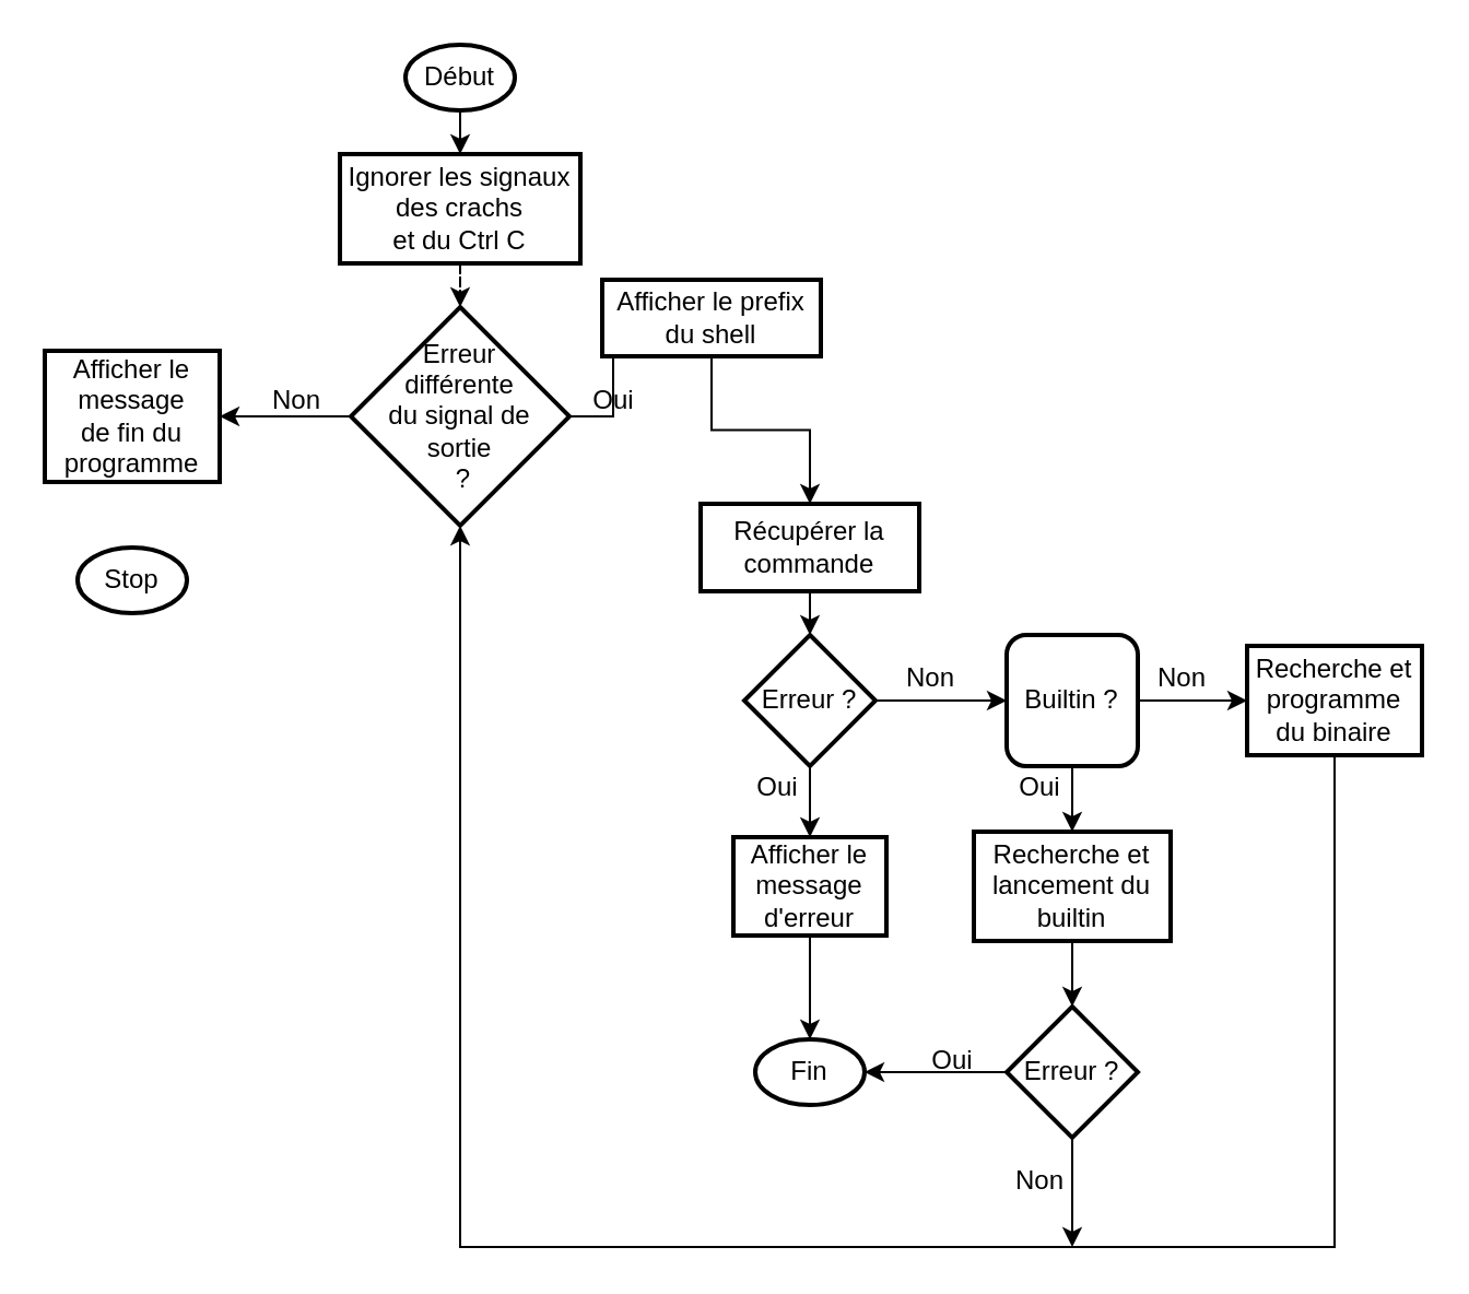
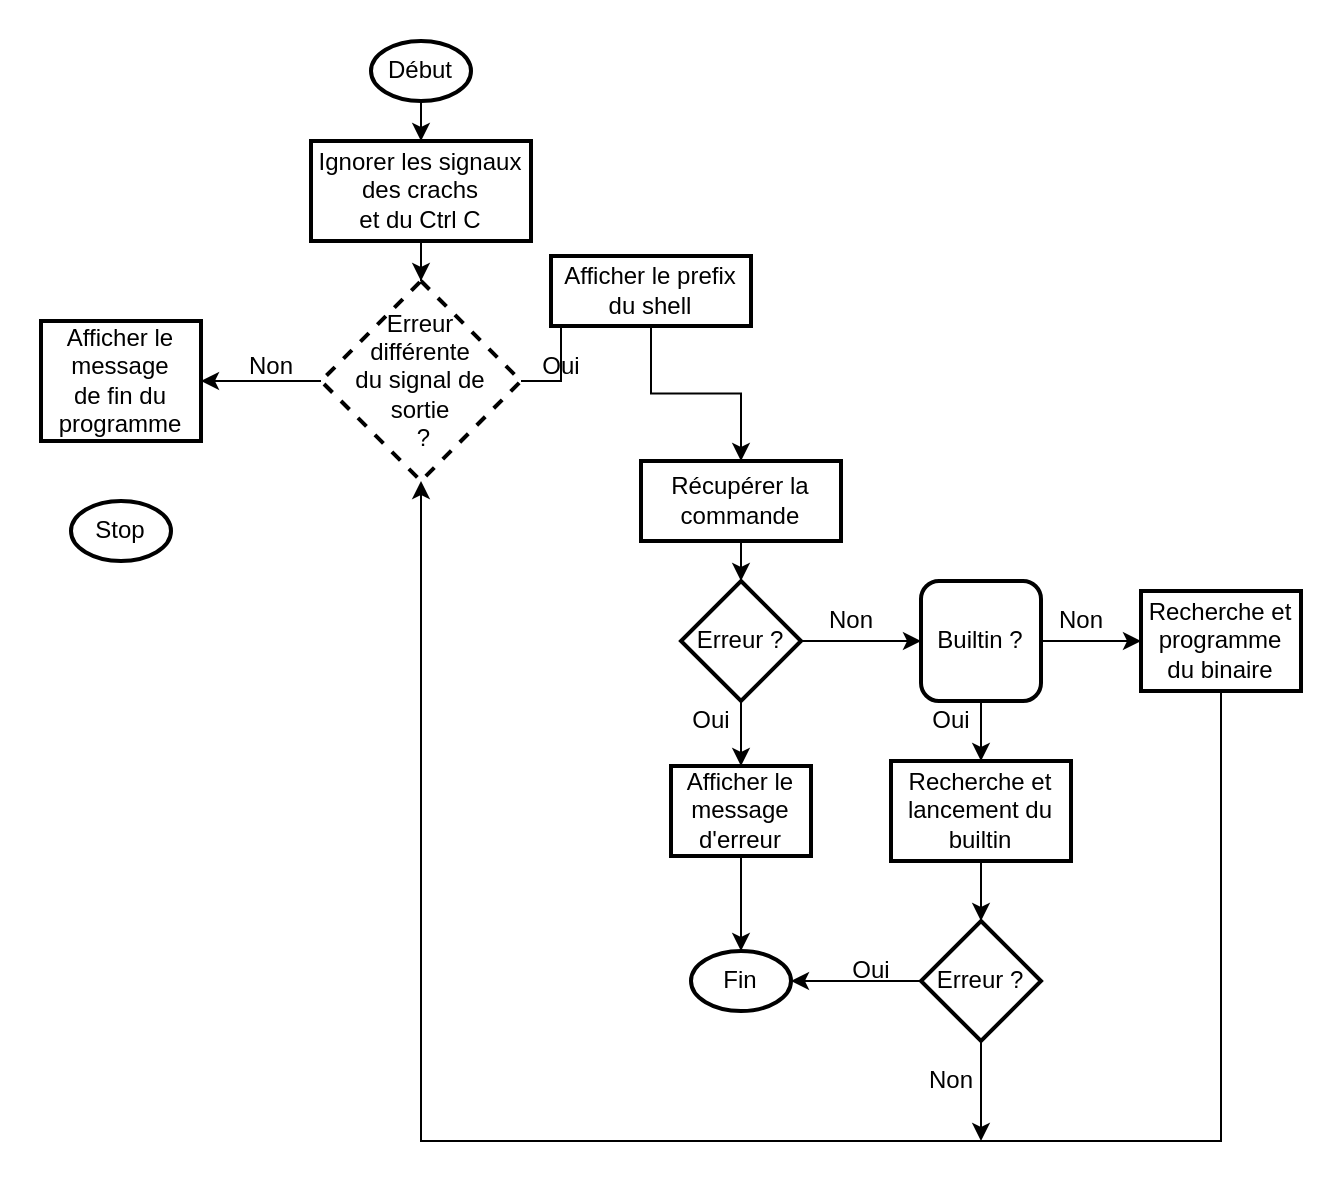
  <mxCell id="0" />
  <mxCell id="1" parent="0" />
  <mxCell id="2" value="" style="edgeStyle=orthogonalEdgeStyle;rounded=0;orthogonalLoop=1;jettySize=auto;html=1;" edge="1" parent="1" source="3" target="5"><mxGeometry relative="1" as="geometry" /></mxCell>
  <mxCell id="3" value="Début" style="strokeWidth=2;html=1;shape=mxgraph.flowchart.start_1;whiteSpace=wrap;" vertex="1" parent="1"><mxGeometry x="185" y="20" width="50" height="30" as="geometry" /></mxCell>
- <mxCell id="4" value="" style="edgeStyle=orthogonalEdgeStyle;rounded=0;orthogonalLoop=1;jettySize=auto;html=1;dashed=1;" edge="1" parent="1" source="5" target="8"><mxGeometry relative="1" as="geometry" /></mxCell>
+ <mxCell id="4" value="" style="edgeStyle=orthogonalEdgeStyle;rounded=0;orthogonalLoop=1;jettySize=auto;html=1;" edge="1" parent="1" source="5" target="8"><mxGeometry relative="1" as="geometry" /></mxCell>
  <mxCell id="5" value="Ignorer les signaux&lt;br&gt;des crachs&lt;br&gt;et du Ctrl C" style="whiteSpace=wrap;html=1;strokeWidth=2;" vertex="1" parent="1"><mxGeometry x="155" y="70" width="110" height="50" as="geometry" /></mxCell>
  <mxCell id="6" value="" style="edgeStyle=orthogonalEdgeStyle;rounded=0;orthogonalLoop=1;jettySize=auto;html=1;" edge="1" parent="1" source="8" target="10"><mxGeometry relative="1" as="geometry" /></mxCell>
  <mxCell id="7" value="" style="edgeStyle=orthogonalEdgeStyle;rounded=0;orthogonalLoop=1;jettySize=auto;html=1;" edge="1" parent="1" source="8" target="16"><mxGeometry relative="1" as="geometry" /></mxCell>
- <mxCell id="8" value="&lt;div&gt;Erreur&lt;/div&gt;&lt;div&gt;différente&lt;/div&gt;&lt;div&gt;du signal de&lt;/div&gt;&lt;div&gt;sortie&lt;/div&gt;&amp;nbsp;?" style="rhombus;whiteSpace=wrap;html=1;strokeWidth=2;" vertex="1" parent="1"><mxGeometry x="160" y="140" width="100" height="100" as="geometry" /></mxCell>
+ <mxCell id="8" value="&lt;div&gt;Erreur&lt;/div&gt;&lt;div&gt;différente&lt;/div&gt;&lt;div&gt;du signal de&lt;/div&gt;&lt;div&gt;sortie&lt;/div&gt;&amp;nbsp;?" style="rhombus;whiteSpace=wrap;html=1;strokeWidth=2;dashed=1;" vertex="1" parent="1"><mxGeometry x="160" y="140" width="100" height="100" as="geometry" /></mxCell>
  <mxCell id="9" value="" style="edgeStyle=orthogonalEdgeStyle;rounded=0;orthogonalLoop=1;jettySize=auto;html=1;" edge="1" parent="1" source="10" target="12"><mxGeometry relative="1" as="geometry" /></mxCell>
  <mxCell id="10" value="Afficher le prefix&lt;br&gt;du shell" style="whiteSpace=wrap;html=1;strokeWidth=2;" vertex="1" parent="1"><mxGeometry x="275" y="127.5" width="100" height="35" as="geometry" /></mxCell>
  <mxCell id="11" value="" style="edgeStyle=orthogonalEdgeStyle;rounded=0;orthogonalLoop=1;jettySize=auto;html=1;" edge="1" parent="1" source="12" target="15"><mxGeometry relative="1" as="geometry" /></mxCell>
  <mxCell id="12" value="&lt;div&gt;Récupérer la&lt;/div&gt;&lt;div&gt;commande&lt;br&gt;&lt;/div&gt;" style="whiteSpace=wrap;html=1;strokeWidth=2;" vertex="1" parent="1"><mxGeometry x="320" y="230" width="100" height="40" as="geometry" /></mxCell>
  <mxCell id="13" value="" style="edgeStyle=orthogonalEdgeStyle;rounded=0;orthogonalLoop=1;jettySize=auto;html=1;" edge="1" parent="1" source="15" target="20"><mxGeometry relative="1" as="geometry" /></mxCell>
  <mxCell id="14" value="" style="edgeStyle=orthogonalEdgeStyle;rounded=0;orthogonalLoop=1;jettySize=auto;html=1;" edge="1" parent="1" source="15" target="29"><mxGeometry relative="1" as="geometry" /></mxCell>
  <mxCell id="15" value="Erreur ?" style="rhombus;whiteSpace=wrap;html=1;strokeWidth=2;" vertex="1" parent="1"><mxGeometry x="340" y="290" width="60" height="60" as="geometry" /></mxCell>
  <mxCell id="16" value="&lt;div&gt;Afficher le&lt;/div&gt;&lt;div&gt;message&lt;/div&gt;&lt;div&gt;de fin du&lt;/div&gt;&lt;div&gt;programme&lt;br&gt;&lt;/div&gt;" style="whiteSpace=wrap;html=1;strokeWidth=2;" vertex="1" parent="1"><mxGeometry x="20" y="160" width="80" height="60" as="geometry" /></mxCell>
  <mxCell id="17" value="Stop" style="ellipse;whiteSpace=wrap;html=1;strokeWidth=2;" vertex="1" parent="1"><mxGeometry x="35" y="250" width="50" height="30" as="geometry" /></mxCell>
  <mxCell id="18" value="" style="edgeStyle=orthogonalEdgeStyle;rounded=0;orthogonalLoop=1;jettySize=auto;html=1;" edge="1" parent="1" source="20" target="22"><mxGeometry relative="1" as="geometry" /></mxCell>
  <mxCell id="19" value="" style="edgeStyle=orthogonalEdgeStyle;rounded=0;orthogonalLoop=1;jettySize=auto;html=1;" edge="1" parent="1" source="20" target="24"><mxGeometry relative="1" as="geometry" /></mxCell>
  <mxCell id="20" value="Builtin ?" style="whiteSpace=wrap;html=1;strokeWidth=2;rounded=1;" vertex="1" parent="1"><mxGeometry x="460" y="290" width="60" height="60" as="geometry" /></mxCell>
  <mxCell id="21" value="" style="edgeStyle=orthogonalEdgeStyle;rounded=0;orthogonalLoop=1;jettySize=auto;html=1;" edge="1" parent="1" source="22" target="27"><mxGeometry relative="1" as="geometry" /></mxCell>
  <mxCell id="22" value="&lt;div&gt;Recherche et&lt;/div&gt;&lt;div&gt;lancement du&lt;/div&gt;&lt;div&gt;builtin&lt;br&gt;&lt;/div&gt;" style="whiteSpace=wrap;html=1;strokeWidth=2;" vertex="1" parent="1"><mxGeometry x="445" y="380" width="90" height="50" as="geometry" /></mxCell>
  <mxCell id="23" style="edgeStyle=orthogonalEdgeStyle;rounded=0;orthogonalLoop=1;jettySize=auto;html=1;exitX=0.5;exitY=1;exitDx=0;exitDy=0;entryX=0.5;entryY=1;entryDx=0;entryDy=0;" edge="1" parent="1" source="24" target="8"><mxGeometry relative="1" as="geometry"><Array as="points"><mxPoint x="610" y="570" /><mxPoint x="210" y="570" /></Array></mxGeometry></mxCell>
  <mxCell id="24" value="&lt;div&gt;Recherche et&lt;/div&gt;&lt;div&gt;programme&lt;/div&gt;&lt;div&gt;du binaire&lt;br&gt;&lt;/div&gt;" style="whiteSpace=wrap;html=1;strokeWidth=2;" vertex="1" parent="1"><mxGeometry x="570" y="295" width="80" height="50" as="geometry" /></mxCell>
  <mxCell id="25" style="edgeStyle=orthogonalEdgeStyle;rounded=0;orthogonalLoop=1;jettySize=auto;html=1;exitX=0.5;exitY=1;exitDx=0;exitDy=0;" edge="1" parent="1" source="27"><mxGeometry relative="1" as="geometry"><mxPoint x="490" y="570" as="targetPoint" /></mxGeometry></mxCell>
  <mxCell id="26" style="edgeStyle=orthogonalEdgeStyle;rounded=0;orthogonalLoop=1;jettySize=auto;html=1;exitX=0;exitY=0.5;exitDx=0;exitDy=0;entryX=1;entryY=0.5;entryDx=0;entryDy=0;" edge="1" parent="1" source="27" target="30"><mxGeometry relative="1" as="geometry" /></mxCell>
  <mxCell id="27" value="Erreur ?" style="rhombus;whiteSpace=wrap;html=1;strokeWidth=2;" vertex="1" parent="1"><mxGeometry x="460" y="460" width="60" height="60" as="geometry" /></mxCell>
  <mxCell id="28" value="" style="edgeStyle=orthogonalEdgeStyle;rounded=0;orthogonalLoop=1;jettySize=auto;html=1;" edge="1" parent="1" source="29" target="30"><mxGeometry relative="1" as="geometry" /></mxCell>
  <mxCell id="29" value="&lt;div&gt;Afficher le&lt;/div&gt;&lt;div&gt;message&lt;/div&gt;&lt;div&gt;d'erreur&lt;br&gt;&lt;/div&gt;" style="whiteSpace=wrap;html=1;strokeWidth=2;" vertex="1" parent="1"><mxGeometry x="335" y="382.5" width="70" height="45" as="geometry" /></mxCell>
  <mxCell id="30" value="Fin" style="ellipse;whiteSpace=wrap;html=1;strokeWidth=2;" vertex="1" parent="1"><mxGeometry x="345" y="475" width="50" height="30" as="geometry" /></mxCell>
  <mxCell id="31" value="Oui" style="text;html=1;align=center;verticalAlign=middle;resizable=0;points=[];autosize=1;" vertex="1" parent="1"><mxGeometry x="265" y="172.5" width="30" height="20" as="geometry" /></mxCell>
  <mxCell id="32" value="Oui" style="text;html=1;align=center;verticalAlign=middle;resizable=0;points=[];autosize=1;" vertex="1" parent="1"><mxGeometry x="340" y="350" width="30" height="20" as="geometry" /></mxCell>
  <mxCell id="33" value="Oui" style="text;html=1;align=center;verticalAlign=middle;resizable=0;points=[];autosize=1;" vertex="1" parent="1"><mxGeometry x="460" y="350" width="30" height="20" as="geometry" /></mxCell>
  <mxCell id="34" value="Oui" style="text;html=1;align=center;verticalAlign=middle;resizable=0;points=[];autosize=1;" vertex="1" parent="1"><mxGeometry x="420" y="475" width="30" height="20" as="geometry" /></mxCell>
  <mxCell id="35" value="Non" style="text;html=1;align=center;verticalAlign=middle;resizable=0;points=[];autosize=1;" vertex="1" parent="1"><mxGeometry x="115" y="172.5" width="40" height="20" as="geometry" /></mxCell>
  <mxCell id="36" value="Non" style="text;html=1;align=center;verticalAlign=middle;resizable=0;points=[];autosize=1;" vertex="1" parent="1"><mxGeometry x="405" y="300" width="40" height="20" as="geometry" /></mxCell>
  <mxCell id="37" value="Non" style="text;html=1;align=center;verticalAlign=middle;resizable=0;points=[];autosize=1;" vertex="1" parent="1"><mxGeometry x="520" y="300" width="40" height="20" as="geometry" /></mxCell>
  <mxCell id="38" value="Non" style="text;html=1;align=center;verticalAlign=middle;resizable=0;points=[];autosize=1;" vertex="1" parent="1"><mxGeometry x="455" y="530" width="40" height="20" as="geometry" /></mxCell>
